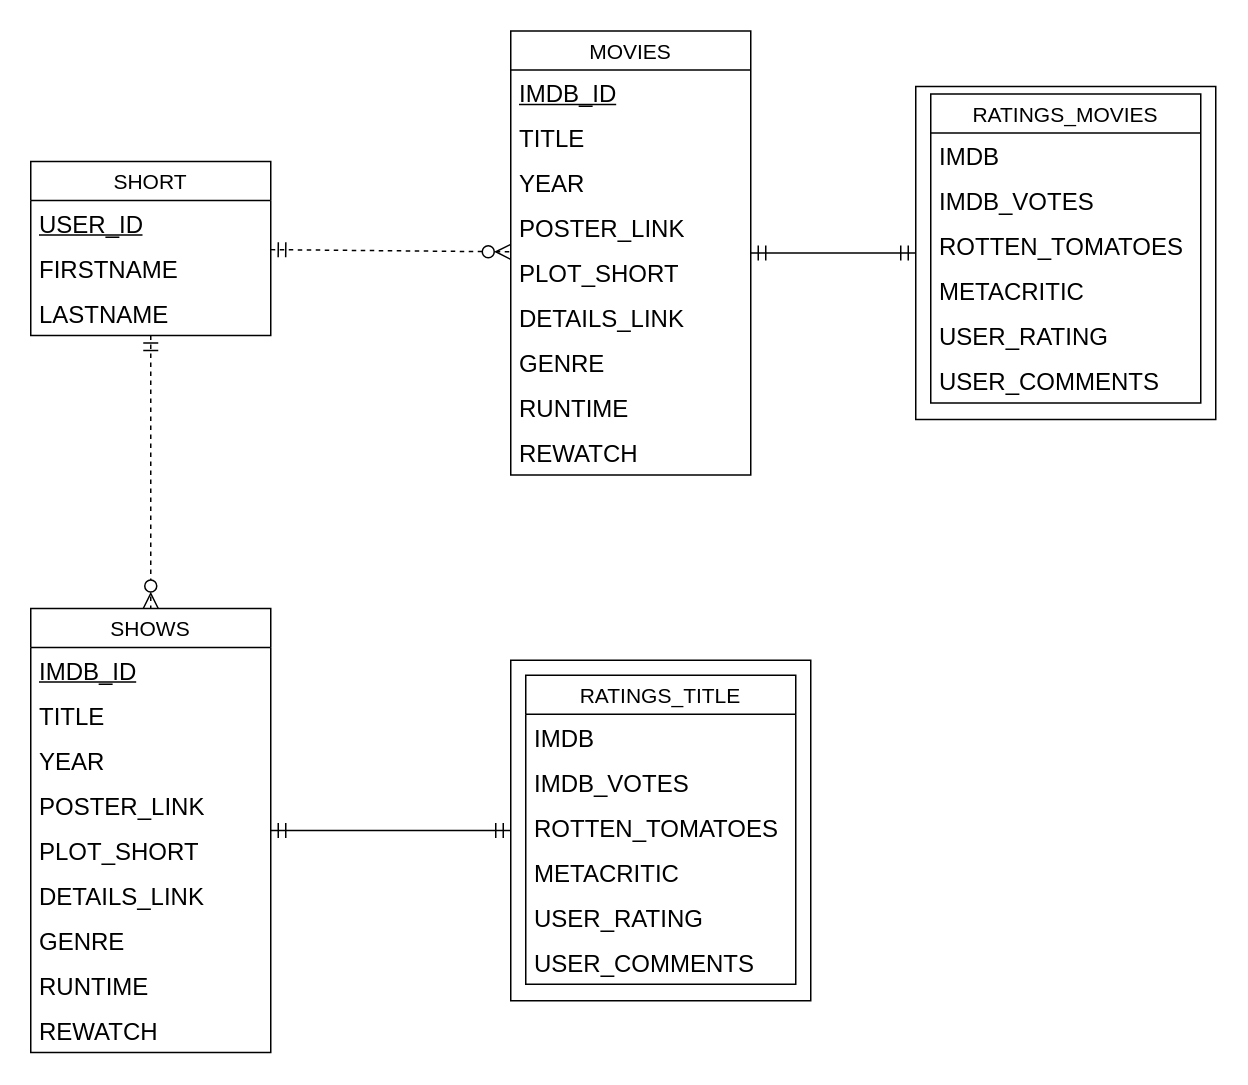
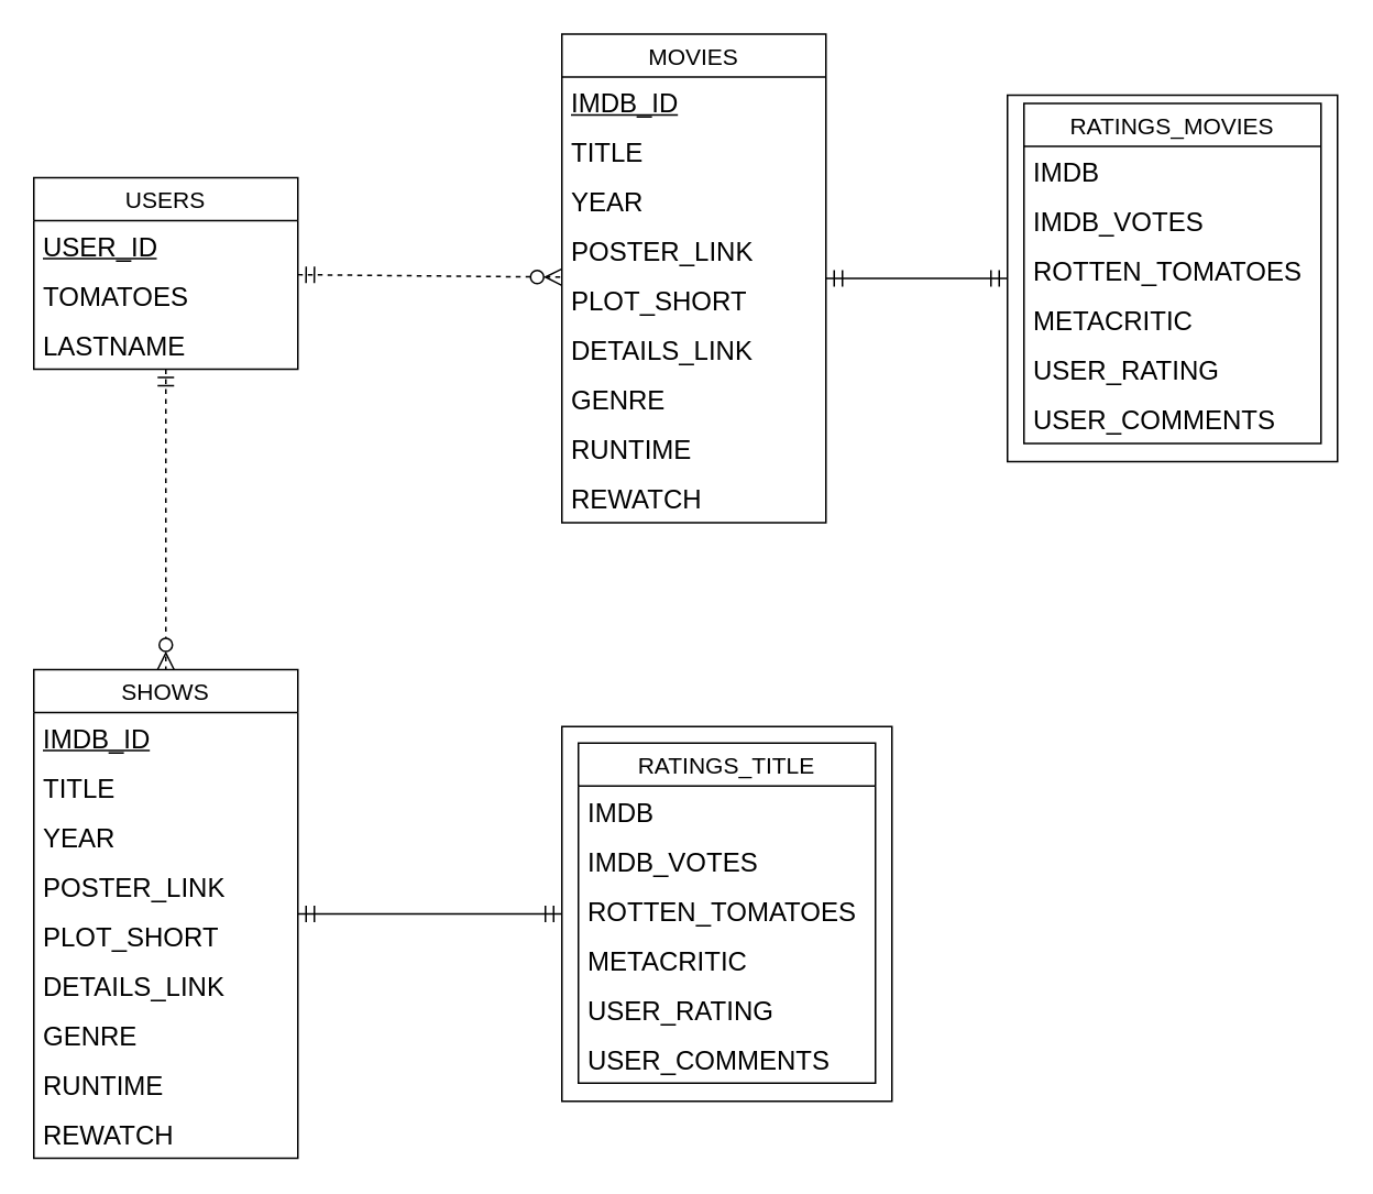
  <mxCell id="0" />
  <mxCell id="1" parent="0" />
  <mxCell id="2" value="" style="rounded=0;whiteSpace=wrap;html=1;fontSize=16;" vertex="1" parent="1"><mxGeometry x="610" y="57" width="200" height="222" as="geometry" /></mxCell>
  <mxCell id="3" value="" style="rounded=0;whiteSpace=wrap;html=1;fontSize=16;" vertex="1" parent="1"><mxGeometry x="340" y="439.5" width="200" height="227" as="geometry" /></mxCell>
- <mxCell id="4" value="SHORT" style="swimlane;fontStyle=0;childLayout=stackLayout;horizontal=1;startSize=26;horizontalStack=0;resizeParent=1;resizeParentMax=0;resizeLast=0;collapsible=1;marginBottom=0;align=center;fontSize=14;" vertex="1" parent="1"><mxGeometry x="20" y="107" width="160" height="116" as="geometry" /></mxCell>
+ <mxCell id="4" value="USERS" style="swimlane;fontStyle=0;childLayout=stackLayout;horizontal=1;startSize=26;horizontalStack=0;resizeParent=1;resizeParentMax=0;resizeLast=0;collapsible=1;marginBottom=0;align=center;fontSize=14;" vertex="1" parent="1"><mxGeometry x="20" y="107" width="160" height="116" as="geometry" /></mxCell>
  <mxCell id="5" value="&lt;u&gt;USER_ID&lt;/u&gt;" style="text;strokeColor=none;fillColor=none;spacingLeft=4;spacingRight=4;overflow=hidden;rotatable=0;points=[[0,0.5],[1,0.5]];portConstraint=eastwest;fontSize=16;whiteSpace=wrap;html=1;" vertex="1" parent="4"><mxGeometry y="26" width="160" height="30" as="geometry" /></mxCell>
- <mxCell id="6" value="FIRSTNAME" style="text;strokeColor=none;fillColor=none;spacingLeft=4;spacingRight=4;overflow=hidden;rotatable=0;points=[[0,0.5],[1,0.5]];portConstraint=eastwest;fontSize=16;whiteSpace=wrap;html=1;" vertex="1" parent="4"><mxGeometry y="56" width="160" height="30" as="geometry" /></mxCell>
+ <mxCell id="6" value="TOMATOES" style="text;strokeColor=none;fillColor=none;spacingLeft=4;spacingRight=4;overflow=hidden;rotatable=0;points=[[0,0.5],[1,0.5]];portConstraint=eastwest;fontSize=16;whiteSpace=wrap;html=1;" vertex="1" parent="4"><mxGeometry y="56" width="160" height="30" as="geometry" /></mxCell>
  <mxCell id="7" value="LASTNAME" style="text;strokeColor=none;fillColor=none;spacingLeft=4;spacingRight=4;overflow=hidden;rotatable=0;points=[[0,0.5],[1,0.5]];portConstraint=eastwest;fontSize=16;whiteSpace=wrap;html=1;" vertex="1" parent="4"><mxGeometry y="86" width="160" height="30" as="geometry" /></mxCell>
  <mxCell id="8" value="SHOWS" style="swimlane;fontStyle=0;childLayout=stackLayout;horizontal=1;startSize=26;horizontalStack=0;resizeParent=1;resizeParentMax=0;resizeLast=0;collapsible=1;marginBottom=0;align=center;fontSize=14;" vertex="1" parent="1"><mxGeometry x="20" y="405" width="160" height="296" as="geometry" /></mxCell>
  <mxCell id="9" value="IMDB_ID" style="text;strokeColor=none;fillColor=none;spacingLeft=4;spacingRight=4;overflow=hidden;rotatable=0;points=[[0,0.5],[1,0.5]];portConstraint=eastwest;fontSize=16;whiteSpace=wrap;html=1;fontStyle=4" vertex="1" parent="8"><mxGeometry y="26" width="160" height="30" as="geometry" /></mxCell>
  <mxCell id="10" value="TITLE" style="text;strokeColor=none;fillColor=none;spacingLeft=4;spacingRight=4;overflow=hidden;rotatable=0;points=[[0,0.5],[1,0.5]];portConstraint=eastwest;fontSize=16;whiteSpace=wrap;html=1;" vertex="1" parent="8"><mxGeometry y="56" width="160" height="30" as="geometry" /></mxCell>
  <mxCell id="11" value="YEAR" style="text;strokeColor=none;fillColor=none;spacingLeft=4;spacingRight=4;overflow=hidden;rotatable=0;points=[[0,0.5],[1,0.5]];portConstraint=eastwest;fontSize=16;whiteSpace=wrap;html=1;" vertex="1" parent="8"><mxGeometry y="86" width="160" height="30" as="geometry" /></mxCell>
  <mxCell id="12" value="POSTER_LINK" style="text;strokeColor=none;fillColor=none;spacingLeft=4;spacingRight=4;overflow=hidden;rotatable=0;points=[[0,0.5],[1,0.5]];portConstraint=eastwest;fontSize=16;whiteSpace=wrap;html=1;" vertex="1" parent="8"><mxGeometry y="116" width="160" height="30" as="geometry" /></mxCell>
  <mxCell id="13" value="PLOT_SHORT" style="text;strokeColor=none;fillColor=none;spacingLeft=4;spacingRight=4;overflow=hidden;rotatable=0;points=[[0,0.5],[1,0.5]];portConstraint=eastwest;fontSize=16;whiteSpace=wrap;html=1;" vertex="1" parent="8"><mxGeometry y="146" width="160" height="30" as="geometry" /></mxCell>
  <mxCell id="14" value="DETAILS_LINK" style="text;strokeColor=none;fillColor=none;spacingLeft=4;spacingRight=4;overflow=hidden;rotatable=0;points=[[0,0.5],[1,0.5]];portConstraint=eastwest;fontSize=16;whiteSpace=wrap;html=1;" vertex="1" parent="8"><mxGeometry y="176" width="160" height="30" as="geometry" /></mxCell>
  <mxCell id="15" value="GENRE" style="text;strokeColor=none;fillColor=none;spacingLeft=4;spacingRight=4;overflow=hidden;rotatable=0;points=[[0,0.5],[1,0.5]];portConstraint=eastwest;fontSize=16;whiteSpace=wrap;html=1;" vertex="1" parent="8"><mxGeometry y="206" width="160" height="30" as="geometry" /></mxCell>
  <mxCell id="16" value="RUNTIME" style="text;strokeColor=none;fillColor=none;spacingLeft=4;spacingRight=4;overflow=hidden;rotatable=0;points=[[0,0.5],[1,0.5]];portConstraint=eastwest;fontSize=16;whiteSpace=wrap;html=1;" vertex="1" parent="8"><mxGeometry y="236" width="160" height="30" as="geometry" /></mxCell>
  <mxCell id="17" value="REWATCH" style="text;strokeColor=none;fillColor=none;spacingLeft=4;spacingRight=4;overflow=hidden;rotatable=0;points=[[0,0.5],[1,0.5]];portConstraint=eastwest;fontSize=16;whiteSpace=wrap;html=1;" vertex="1" parent="8"><mxGeometry y="266" width="160" height="30" as="geometry" /></mxCell>
  <mxCell id="18" value="" style="fontSize=12;html=1;endArrow=ERzeroToMany;startArrow=ERmandOne;rounded=0;startSize=8;endSize=8;dashed=1;" edge="1" parent="1" source="4" target="36"><mxGeometry width="100" height="100" relative="1" as="geometry"><mxPoint x="500" y="96.75" as="sourcePoint" /><mxPoint x="340" y="184.25" as="targetPoint" /></mxGeometry></mxCell>
  <mxCell id="19" value="" style="fontSize=12;html=1;endArrow=ERzeroToMany;startArrow=ERmandOne;rounded=0;startSize=8;endSize=8;dashed=1;" edge="1" parent="1" source="4" target="8"><mxGeometry width="100" height="100" relative="1" as="geometry"><mxPoint x="100" y="381" as="sourcePoint" /><mxPoint x="100" y="375" as="targetPoint" /></mxGeometry></mxCell>
  <mxCell id="20" value="RATINGS_MOVIES" style="swimlane;fontStyle=0;childLayout=stackLayout;horizontal=1;startSize=26;horizontalStack=0;resizeParent=1;resizeParentMax=0;resizeLast=0;collapsible=1;marginBottom=0;align=center;fontSize=14;" vertex="1" parent="1"><mxGeometry x="620" y="62" width="180" height="206" as="geometry" /></mxCell>
  <mxCell id="21" value="IMDB" style="text;strokeColor=none;fillColor=none;spacingLeft=4;spacingRight=4;overflow=hidden;rotatable=0;points=[[0,0.5],[1,0.5]];portConstraint=eastwest;fontSize=16;whiteSpace=wrap;html=1;" vertex="1" parent="20"><mxGeometry y="26" width="180" height="30" as="geometry" /></mxCell>
  <mxCell id="22" value="IMDB_VOTES" style="text;strokeColor=none;fillColor=none;spacingLeft=4;spacingRight=4;overflow=hidden;rotatable=0;points=[[0,0.5],[1,0.5]];portConstraint=eastwest;fontSize=16;whiteSpace=wrap;html=1;" vertex="1" parent="20"><mxGeometry y="56" width="180" height="30" as="geometry" /></mxCell>
  <mxCell id="23" value="ROTTEN_TOMATOES" style="text;strokeColor=none;fillColor=none;spacingLeft=4;spacingRight=4;overflow=hidden;rotatable=0;points=[[0,0.5],[1,0.5]];portConstraint=eastwest;fontSize=16;whiteSpace=wrap;html=1;" vertex="1" parent="20"><mxGeometry y="86" width="180" height="30" as="geometry" /></mxCell>
  <mxCell id="24" value="METACRITIC" style="text;strokeColor=none;fillColor=none;spacingLeft=4;spacingRight=4;overflow=hidden;rotatable=0;points=[[0,0.5],[1,0.5]];portConstraint=eastwest;fontSize=16;whiteSpace=wrap;html=1;" vertex="1" parent="20"><mxGeometry y="116" width="180" height="30" as="geometry" /></mxCell>
  <mxCell id="25" value="USER_RATING" style="text;strokeColor=none;fillColor=none;spacingLeft=4;spacingRight=4;overflow=hidden;rotatable=0;points=[[0,0.5],[1,0.5]];portConstraint=eastwest;fontSize=16;whiteSpace=wrap;html=1;" vertex="1" parent="20"><mxGeometry y="146" width="180" height="30" as="geometry" /></mxCell>
  <mxCell id="26" value="USER_COMMENTS" style="text;strokeColor=none;fillColor=none;spacingLeft=4;spacingRight=4;overflow=hidden;rotatable=0;points=[[0,0.5],[1,0.5]];portConstraint=eastwest;fontSize=16;whiteSpace=wrap;html=1;" vertex="1" parent="20"><mxGeometry y="176" width="180" height="30" as="geometry" /></mxCell>
  <mxCell id="27" value="" style="fontSize=12;html=1;endArrow=ERmandOne;startArrow=ERmandOne;rounded=0;startSize=8;endSize=8;exitX=0;exitY=0.5;exitDx=0;exitDy=0;" edge="1" parent="1" source="2" target="36"><mxGeometry width="100" height="100" relative="1" as="geometry"><mxPoint x="530" y="110" as="sourcePoint" /><mxPoint x="500" y="183" as="targetPoint" /></mxGeometry></mxCell>
  <mxCell id="28" value="RATINGS_TITLE" style="swimlane;fontStyle=0;childLayout=stackLayout;horizontal=1;startSize=26;horizontalStack=0;resizeParent=1;resizeParentMax=0;resizeLast=0;collapsible=1;marginBottom=0;align=center;fontSize=14;" vertex="1" parent="1"><mxGeometry x="350" y="449.5" width="180" height="206" as="geometry" /></mxCell>
  <mxCell id="29" value="IMDB" style="text;strokeColor=none;fillColor=none;spacingLeft=4;spacingRight=4;overflow=hidden;rotatable=0;points=[[0,0.5],[1,0.5]];portConstraint=eastwest;fontSize=16;whiteSpace=wrap;html=1;" vertex="1" parent="28"><mxGeometry y="26" width="180" height="30" as="geometry" /></mxCell>
  <mxCell id="30" value="IMDB_VOTES" style="text;strokeColor=none;fillColor=none;spacingLeft=4;spacingRight=4;overflow=hidden;rotatable=0;points=[[0,0.5],[1,0.5]];portConstraint=eastwest;fontSize=16;whiteSpace=wrap;html=1;" vertex="1" parent="28"><mxGeometry y="56" width="180" height="30" as="geometry" /></mxCell>
  <mxCell id="31" value="ROTTEN_TOMATOES" style="text;strokeColor=none;fillColor=none;spacingLeft=4;spacingRight=4;overflow=hidden;rotatable=0;points=[[0,0.5],[1,0.5]];portConstraint=eastwest;fontSize=16;whiteSpace=wrap;html=1;" vertex="1" parent="28"><mxGeometry y="86" width="180" height="30" as="geometry" /></mxCell>
  <mxCell id="32" value="METACRITIC" style="text;strokeColor=none;fillColor=none;spacingLeft=4;spacingRight=4;overflow=hidden;rotatable=0;points=[[0,0.5],[1,0.5]];portConstraint=eastwest;fontSize=16;whiteSpace=wrap;html=1;" vertex="1" parent="28"><mxGeometry y="116" width="180" height="30" as="geometry" /></mxCell>
  <mxCell id="33" value="USER_RATING" style="text;strokeColor=none;fillColor=none;spacingLeft=4;spacingRight=4;overflow=hidden;rotatable=0;points=[[0,0.5],[1,0.5]];portConstraint=eastwest;fontSize=16;whiteSpace=wrap;html=1;" vertex="1" parent="28"><mxGeometry y="146" width="180" height="30" as="geometry" /></mxCell>
  <mxCell id="34" value="USER_COMMENTS" style="text;strokeColor=none;fillColor=none;spacingLeft=4;spacingRight=4;overflow=hidden;rotatable=0;points=[[0,0.5],[1,0.5]];portConstraint=eastwest;fontSize=16;whiteSpace=wrap;html=1;" vertex="1" parent="28"><mxGeometry y="176" width="180" height="30" as="geometry" /></mxCell>
  <mxCell id="35" value="" style="fontSize=12;html=1;endArrow=ERmandOne;startArrow=ERmandOne;rounded=0;startSize=8;endSize=8;exitX=0;exitY=0.5;exitDx=0;exitDy=0;" edge="1" parent="1" source="3" target="8"><mxGeometry width="100" height="100" relative="1" as="geometry"><mxPoint x="290" y="440" as="sourcePoint" /><mxPoint x="-180" y="585" as="targetPoint" /></mxGeometry></mxCell>
  <mxCell id="36" value="MOVIES" style="swimlane;fontStyle=0;childLayout=stackLayout;horizontal=1;startSize=26;horizontalStack=0;resizeParent=1;resizeParentMax=0;resizeLast=0;collapsible=1;marginBottom=0;align=center;fontSize=14;" vertex="1" parent="1"><mxGeometry x="340" y="20" width="160" height="296" as="geometry" /></mxCell>
  <mxCell id="37" value="IMDB_ID" style="text;strokeColor=none;fillColor=none;spacingLeft=4;spacingRight=4;overflow=hidden;rotatable=0;points=[[0,0.5],[1,0.5]];portConstraint=eastwest;fontSize=16;whiteSpace=wrap;html=1;fontStyle=4" vertex="1" parent="36"><mxGeometry y="26" width="160" height="30" as="geometry" /></mxCell>
  <mxCell id="38" value="TITLE" style="text;strokeColor=none;fillColor=none;spacingLeft=4;spacingRight=4;overflow=hidden;rotatable=0;points=[[0,0.5],[1,0.5]];portConstraint=eastwest;fontSize=16;whiteSpace=wrap;html=1;" vertex="1" parent="36"><mxGeometry y="56" width="160" height="30" as="geometry" /></mxCell>
  <mxCell id="39" value="YEAR" style="text;strokeColor=none;fillColor=none;spacingLeft=4;spacingRight=4;overflow=hidden;rotatable=0;points=[[0,0.5],[1,0.5]];portConstraint=eastwest;fontSize=16;whiteSpace=wrap;html=1;" vertex="1" parent="36"><mxGeometry y="86" width="160" height="30" as="geometry" /></mxCell>
  <mxCell id="40" value="POSTER_LINK" style="text;strokeColor=none;fillColor=none;spacingLeft=4;spacingRight=4;overflow=hidden;rotatable=0;points=[[0,0.5],[1,0.5]];portConstraint=eastwest;fontSize=16;whiteSpace=wrap;html=1;" vertex="1" parent="36"><mxGeometry y="116" width="160" height="30" as="geometry" /></mxCell>
  <mxCell id="41" value="PLOT_SHORT" style="text;strokeColor=none;fillColor=none;spacingLeft=4;spacingRight=4;overflow=hidden;rotatable=0;points=[[0,0.5],[1,0.5]];portConstraint=eastwest;fontSize=16;whiteSpace=wrap;html=1;" vertex="1" parent="36"><mxGeometry y="146" width="160" height="30" as="geometry" /></mxCell>
  <mxCell id="42" value="DETAILS_LINK" style="text;strokeColor=none;fillColor=none;spacingLeft=4;spacingRight=4;overflow=hidden;rotatable=0;points=[[0,0.5],[1,0.5]];portConstraint=eastwest;fontSize=16;whiteSpace=wrap;html=1;" vertex="1" parent="36"><mxGeometry y="176" width="160" height="30" as="geometry" /></mxCell>
  <mxCell id="43" value="GENRE" style="text;strokeColor=none;fillColor=none;spacingLeft=4;spacingRight=4;overflow=hidden;rotatable=0;points=[[0,0.5],[1,0.5]];portConstraint=eastwest;fontSize=16;whiteSpace=wrap;html=1;" vertex="1" parent="36"><mxGeometry y="206" width="160" height="30" as="geometry" /></mxCell>
  <mxCell id="44" value="RUNTIME" style="text;strokeColor=none;fillColor=none;spacingLeft=4;spacingRight=4;overflow=hidden;rotatable=0;points=[[0,0.5],[1,0.5]];portConstraint=eastwest;fontSize=16;whiteSpace=wrap;html=1;" vertex="1" parent="36"><mxGeometry y="236" width="160" height="30" as="geometry" /></mxCell>
  <mxCell id="45" value="REWATCH" style="text;strokeColor=none;fillColor=none;spacingLeft=4;spacingRight=4;overflow=hidden;rotatable=0;points=[[0,0.5],[1,0.5]];portConstraint=eastwest;fontSize=16;whiteSpace=wrap;html=1;" vertex="1" parent="36"><mxGeometry y="266" width="160" height="30" as="geometry" /></mxCell>
